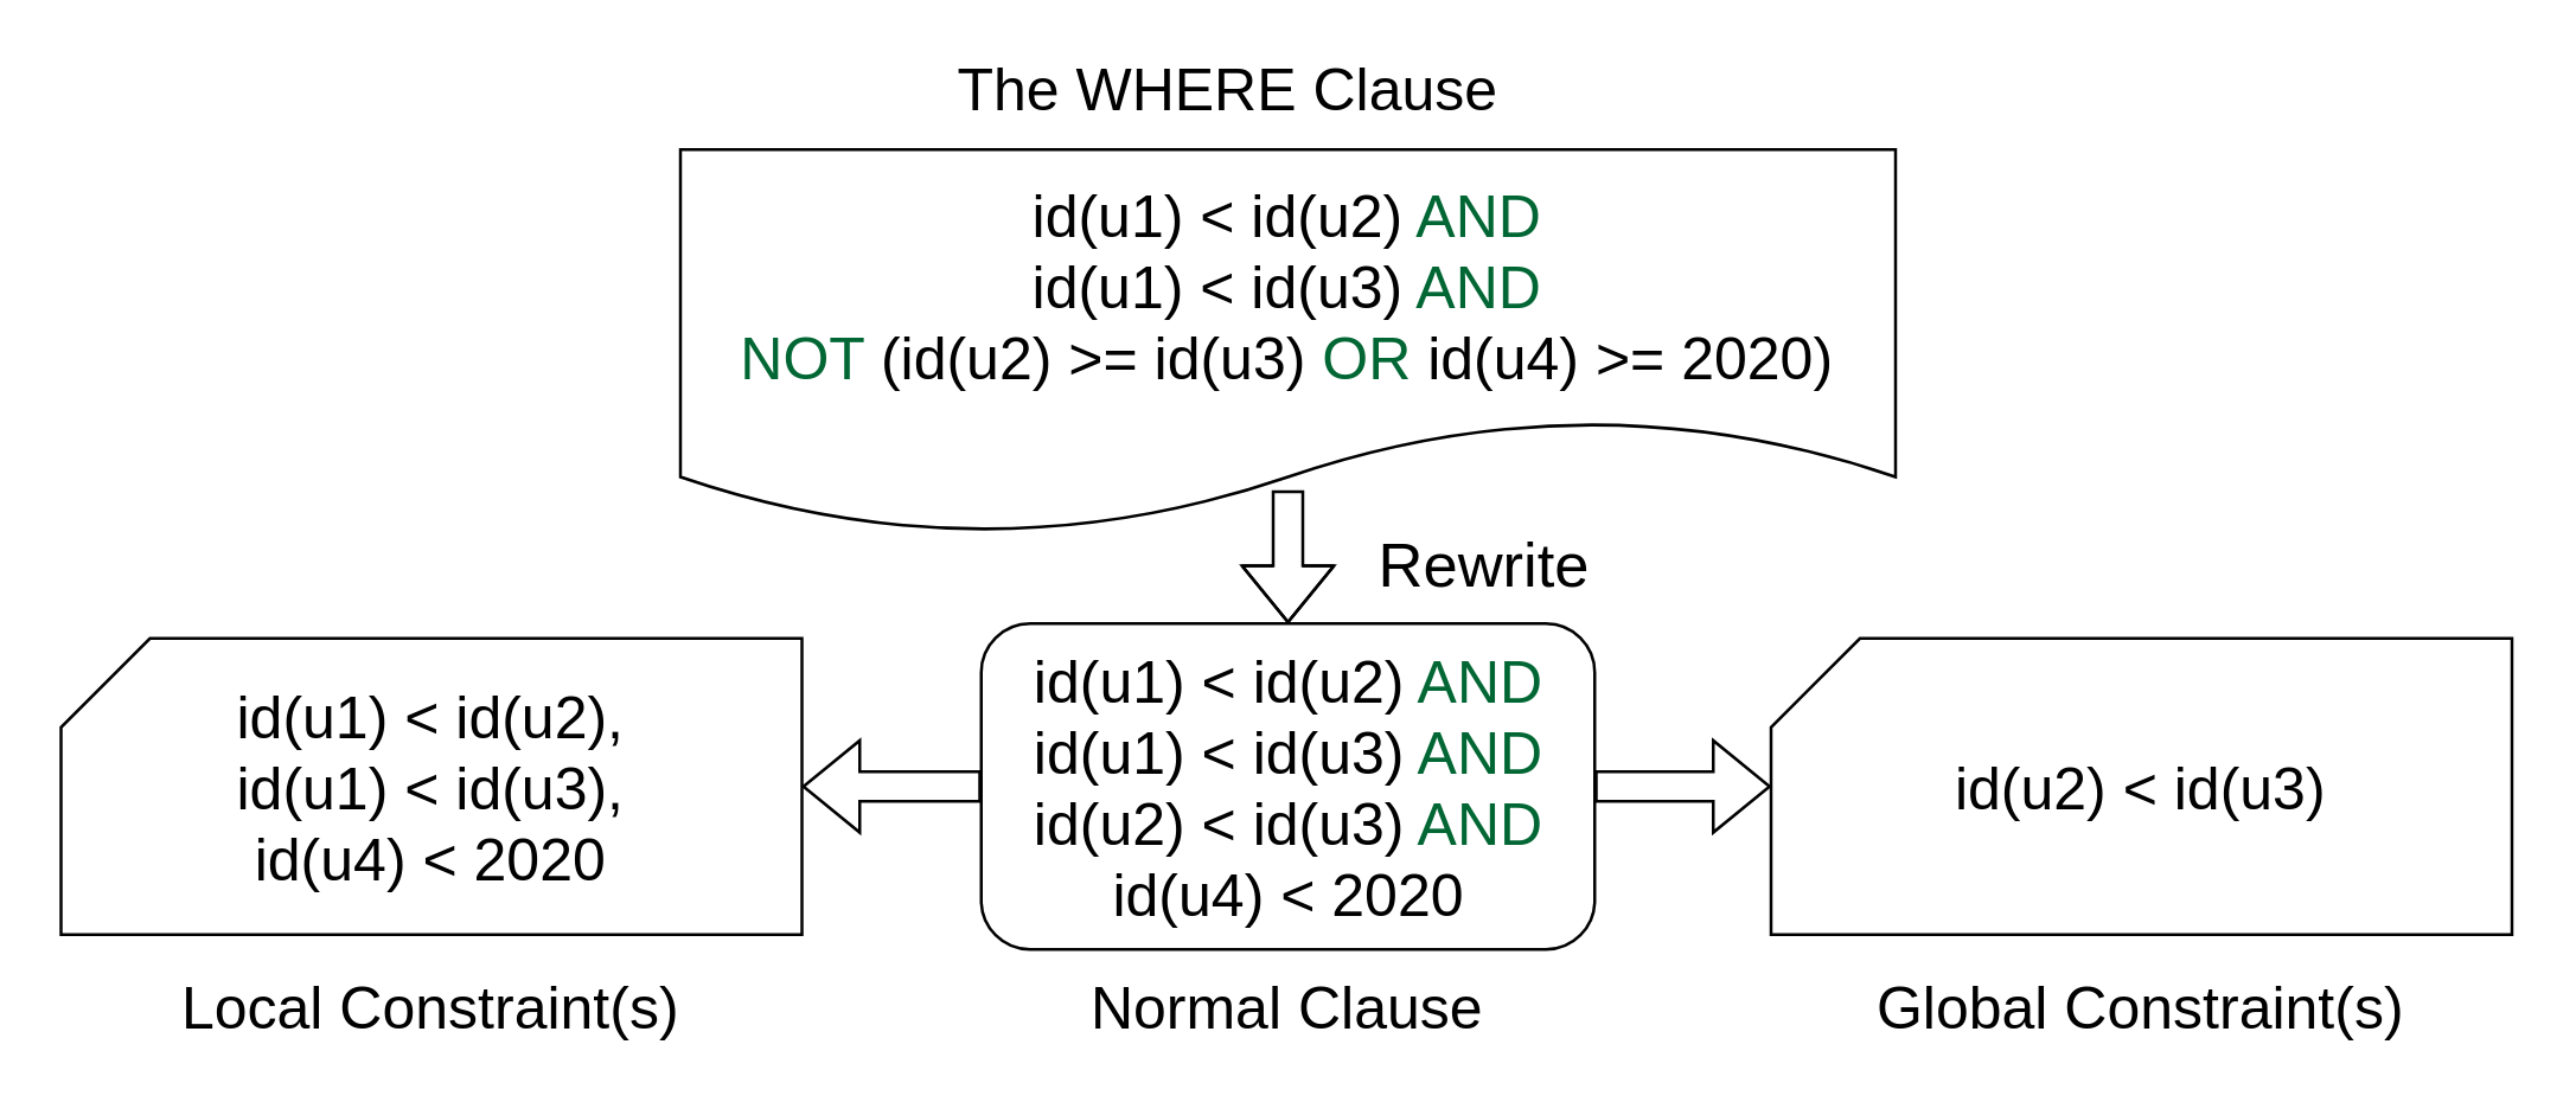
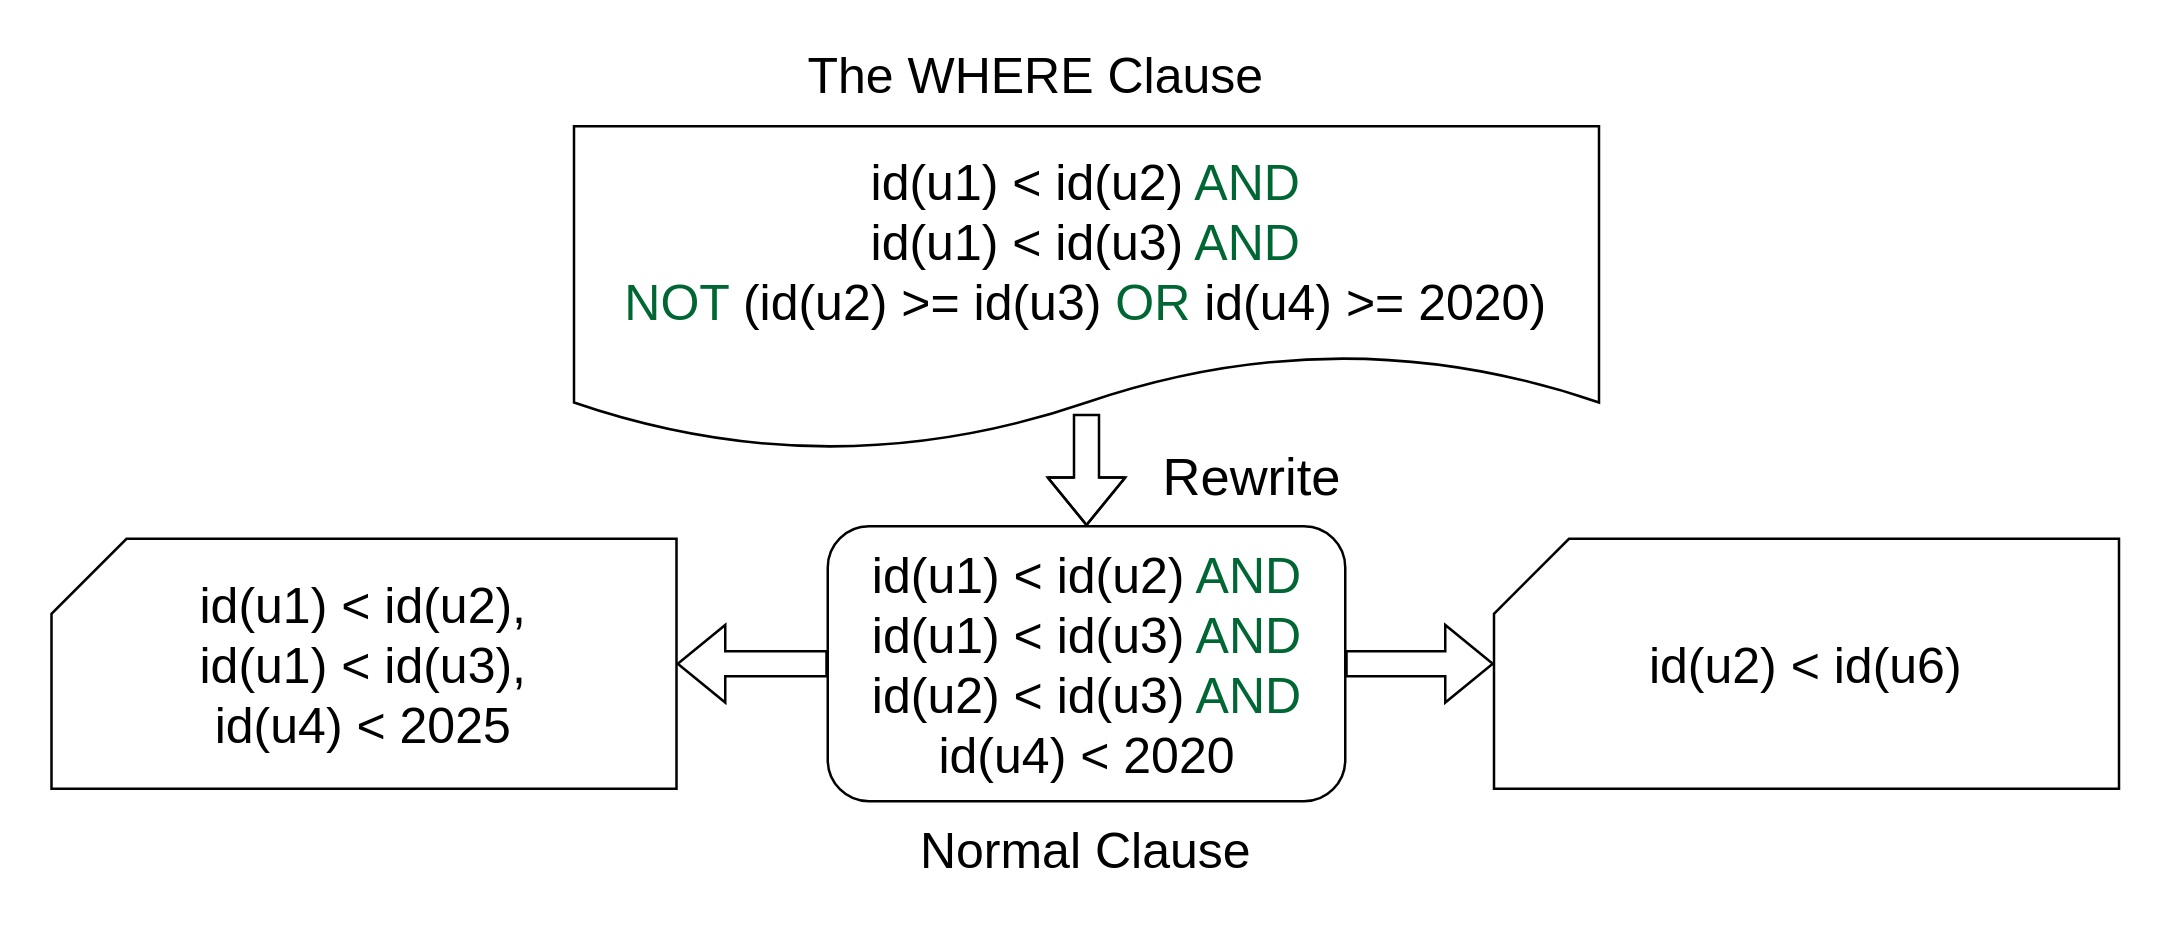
  <mxCell id="0" />
  <mxCell id="1" parent="0" />
  <mxCell id="2" value="" style="edgeStyle=orthogonalEdgeStyle;rounded=0;orthogonalLoop=1;jettySize=auto;html=1;shape=flexArrow;" parent="1" source="4" target="7" edge="1"><mxGeometry relative="1" as="geometry" /></mxCell>
  <mxCell id="3" value="" style="edgeStyle=orthogonalEdgeStyle;rounded=0;orthogonalLoop=1;jettySize=auto;html=1;shape=flexArrow;" parent="1" source="4" target="8" edge="1"><mxGeometry relative="1" as="geometry" /></mxCell>
  <mxCell id="4" value="&lt;font style=&quot;font-size: 20px&quot;&gt;id(u1) &amp;lt; id(u2) &lt;font color=&quot;#006633&quot;&gt;AND&lt;/font&gt;&lt;br&gt;id(u1) &amp;lt; id(u3) &lt;font color=&quot;#006633&quot;&gt;AND&lt;/font&gt;&lt;br&gt;id(u2) &amp;lt; id(u3) &lt;font color=&quot;#006633&quot;&gt;AND&lt;/font&gt;&lt;br&gt;id(u4) &amp;lt; 2020&lt;br&gt;&lt;/font&gt;" style="rounded=1;whiteSpace=wrap;html=1;" parent="1" vertex="1"><mxGeometry x="330.5" y="210" width="207" height="110" as="geometry" /></mxCell>
  <mxCell id="5" value="&lt;font style=&quot;font-size: 21px&quot;&gt;Rewrite&lt;/font&gt;" style="edgeStyle=orthogonalEdgeStyle;rounded=0;orthogonalLoop=1;jettySize=auto;html=1;shape=flexArrow;endSize=6;startSize=6;sourcePerimeterSpacing=-15;" parent="1" source="6" target="4" edge="1"><mxGeometry x="0.385" y="66" relative="1" as="geometry"><mxPoint as="offset" /></mxGeometry></mxCell>
  <mxCell id="6" value="&lt;span style=&quot;font-size: 20px&quot;&gt;id(u1) &amp;lt; id(u2) &lt;font color=&quot;#006633&quot;&gt;AND&lt;/font&gt;&lt;/span&gt;&lt;br style=&quot;font-size: 20px&quot;&gt;&lt;span style=&quot;font-size: 20px&quot;&gt;id(u1) &amp;lt; id(u3) &lt;font color=&quot;#006633&quot;&gt;AND&lt;/font&gt;&lt;/span&gt;&lt;br style=&quot;font-size: 20px&quot;&gt;&lt;span style=&quot;font-size: 20px&quot;&gt;&lt;font color=&quot;#006633&quot;&gt;NOT&lt;/font&gt; (id(u2) &amp;gt;= id(u3) &lt;font color=&quot;#006633&quot;&gt;OR&lt;/font&gt; id(u4) &amp;gt;= 2020)&lt;/span&gt;" style="shape=document;whiteSpace=wrap;html=1;boundedLbl=1;" parent="1" vertex="1"><mxGeometry x="229" y="50" width="410" height="130" as="geometry" /></mxCell>
- <mxCell id="7" value="&lt;span style=&quot;font-size: 20px&quot;&gt;id(u1) &amp;lt; id(u2),&lt;/span&gt;&lt;br style=&quot;font-size: 20px&quot;&gt;&lt;span style=&quot;font-size: 20px&quot;&gt;id(u1) &amp;lt; id(u3),&lt;/span&gt;&lt;br style=&quot;font-size: 20px&quot;&gt;&lt;span style=&quot;font-size: 20px&quot;&gt;id(u4) &amp;lt; 2020&lt;/span&gt;" style="shape=card;whiteSpace=wrap;html=1;" parent="1" vertex="1"><mxGeometry y="215" width="250" height="100" as="geometry" x="20" /></mxCell>
- <mxCell id="8" value="&lt;span style=&quot;font-size: 20px&quot;&gt;id(u2) &amp;lt; id(u3)&lt;/span&gt;" style="shape=card;whiteSpace=wrap;html=1;" parent="1" vertex="1"><mxGeometry x="597" y="215" width="250" height="100" as="geometry" /></mxCell>
- <mxCell id="9" value="&lt;font style=&quot;font-size: 20px&quot;&gt;Local Constraint(s)&lt;/font&gt;" style="text;html=1;strokeColor=none;fillColor=none;align=center;verticalAlign=middle;whiteSpace=wrap;rounded=0;fontSize=18;" parent="1" vertex="1"><mxGeometry x="55" y="330" width="180" height="20" as="geometry" /></mxCell>
- <mxCell id="10" value="&lt;font style=&quot;font-size: 20px&quot;&gt;Global Constraint(s)&lt;/font&gt;" style="text;html=1;strokeColor=none;fillColor=none;align=center;verticalAlign=middle;whiteSpace=wrap;rounded=0;fontSize=18;" parent="1" vertex="1"><mxGeometry x="631" y="330" width="182" height="20" as="geometry" /></mxCell>
+ <mxCell id="7" value="&lt;span style=&quot;font-size: 20px&quot;&gt;id(u1) &amp;lt; id(u2),&lt;/span&gt;&lt;br style=&quot;font-size: 20px&quot;&gt;&lt;span style=&quot;font-size: 20px&quot;&gt;id(u1) &amp;lt; id(u3),&lt;/span&gt;&lt;br style=&quot;font-size: 20px&quot;&gt;&lt;span style=&quot;font-size: 20px&quot;&gt;id(u4) &amp;lt; 2025&lt;/span&gt;" style="shape=card;whiteSpace=wrap;html=1;" parent="1" vertex="1"><mxGeometry y="215" width="250" height="100" as="geometry" x="20" /></mxCell>
+ <mxCell id="8" value="&lt;span style=&quot;font-size: 20px&quot;&gt;id(u2) &amp;lt; id(u6)&lt;/span&gt;" style="shape=card;whiteSpace=wrap;html=1;" parent="1" vertex="1"><mxGeometry x="597" y="215" width="250" height="100" as="geometry" /></mxCell>
  <mxCell id="11" value="&lt;font style=&quot;font-size: 20px&quot;&gt;The WHERE Clause&lt;/font&gt;" style="text;html=1;strokeColor=none;fillColor=none;align=center;verticalAlign=middle;whiteSpace=wrap;rounded=0;fontSize=18;" parent="1" vertex="1"><mxGeometry x="314" y="20" width="200" height="20" as="geometry" /></mxCell>
  <mxCell id="12" value="&lt;font style=&quot;font-size: 20px&quot;&gt;Normal Clause&lt;/font&gt;" style="text;html=1;strokeColor=none;fillColor=none;align=center;verticalAlign=middle;whiteSpace=wrap;rounded=0;fontSize=18;" vertex="1" parent="1"><mxGeometry x="333.5" y="330" width="200" height="20" as="geometry" /></mxCell>
